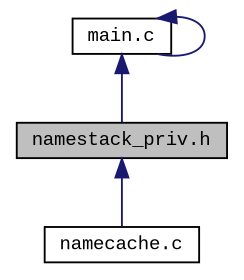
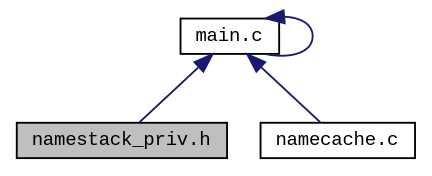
  digraph {
    fontname="Liberation Mono"
    node [color=black fillcolor=white fontname="Liberation Mono" fontsize=10 shape=record style=filled]
    edge [color=midnightblue dir=back fontname="Liberation Mono" fontsize=10 labelfontname=FreeSans labelfontsize=10 style=solid]
    n1 [fillcolor=grey75 fontcolor=black height=0.2 label="namestack_priv.h" width=0.4]
    n2 [height=0.2 label="namecache.c" width=0.4]
    n3 [height=0.2 label="main.c" width=0.4]
-   n1 -> n2
+   n3 -> n2
    n3 -> n1
    n3 -> n3
  }
